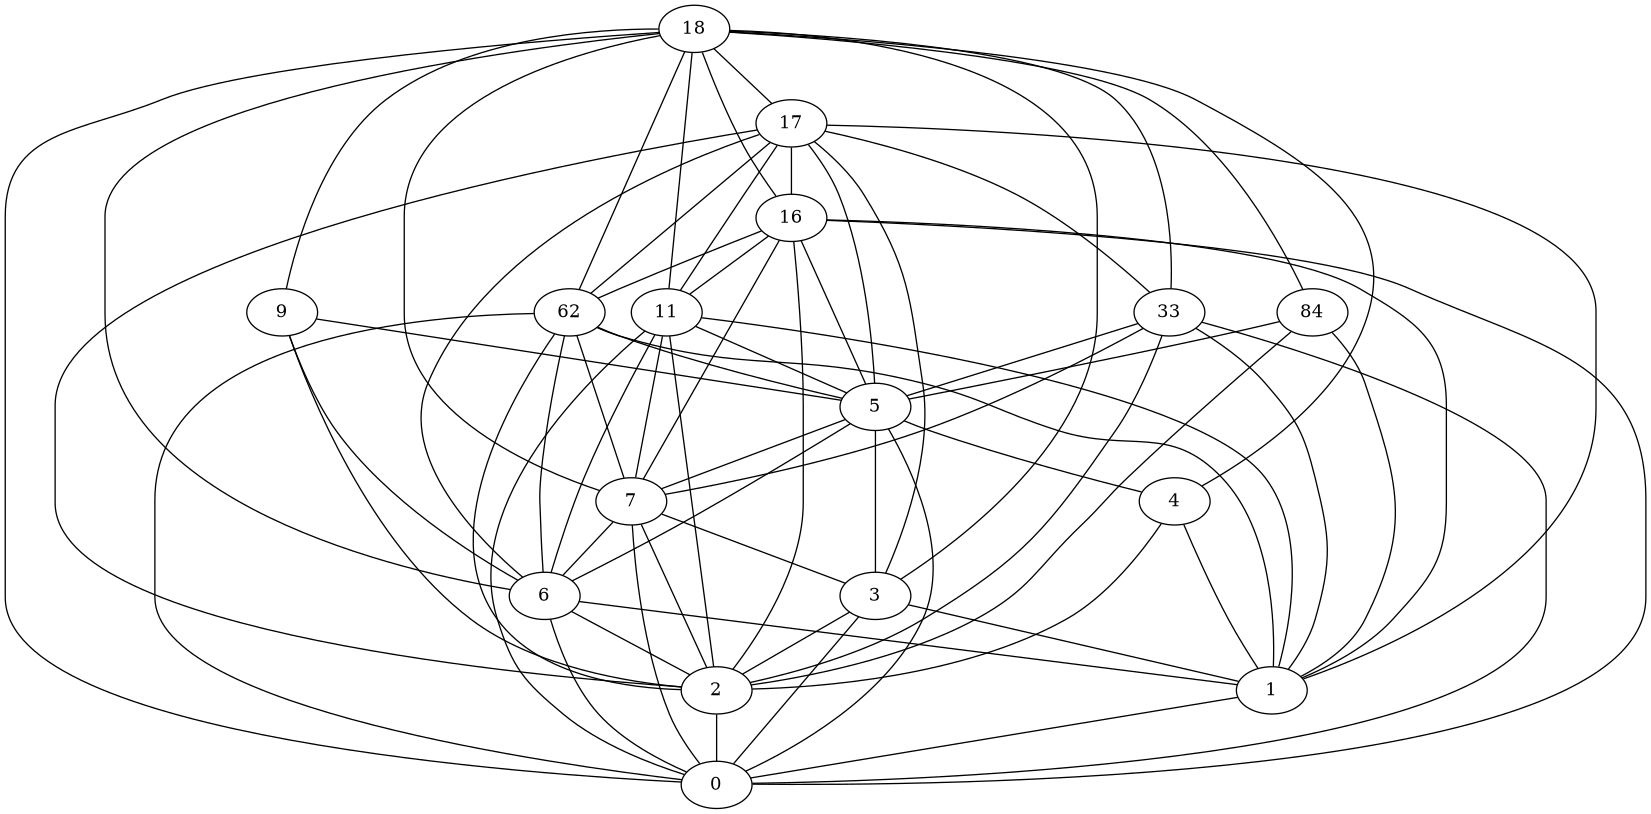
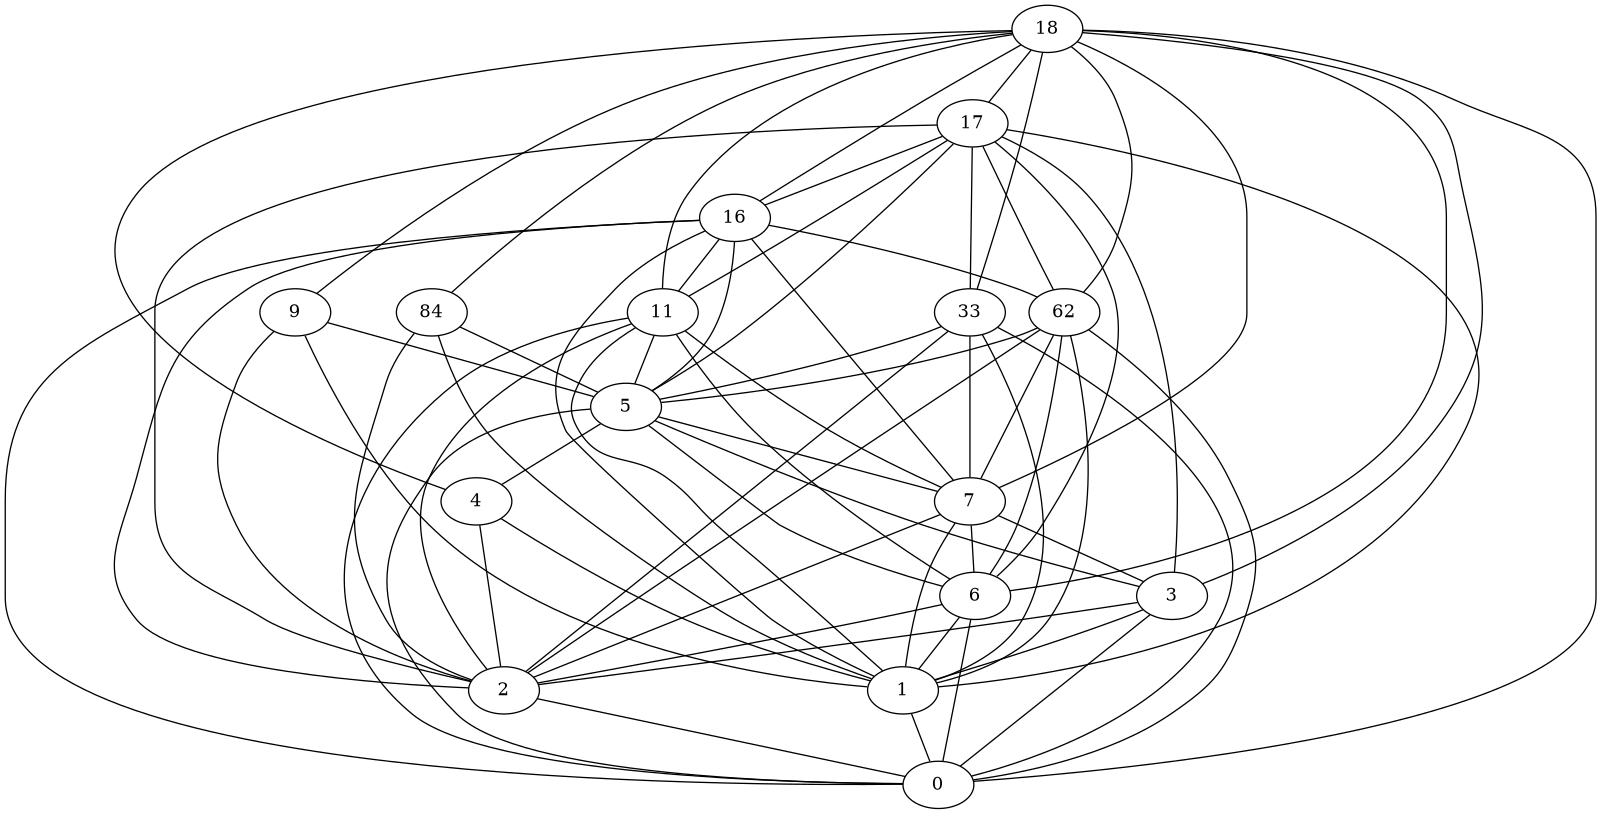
  graph {
    1
    0
    2
    3
    6
    n6 [label=5]
    4
    7
    11
    n10 [label=62]
    n11 [label=33]
    16
    18
    9
    n15 [label=84]
    17
    1 -- 0
    2 -- 0
    3 -- 1
    3 -- 0
    3 -- 2
    6 -- 1
    6 -- 0
    6 -- 2
    n6 -- 0
    n6 -- 3
    n6 -- 6
    n6 -- 4
    n6 -- 7
    4 -- 1
    4 -- 2
-   7 -- 0
+   7 -- 1
    7 -- 2
    7 -- 3
    7 -- 6
    11 -- 1
    11 -- 0
    11 -- 2
    11 -- 6
    11 -- n6
    11 -- 7
    n10 -- 1
    n10 -- 0
    n10 -- 2
    n10 -- 6
    n10 -- n6
    n10 -- 7
    n11 -- 1
    n11 -- 0
    n11 -- 2
    n11 -- n6
    n11 -- 7
    16 -- 1
    16 -- 0
    16 -- 2
    16 -- n6
    16 -- 7
    16 -- 11
    16 -- n10
    18 -- 0
    18 -- 3
    18 -- 6
    18 -- 4
    18 -- 7
    18 -- 11
    18 -- n10
    18 -- n11
    18 -- 16
    18 -- 9
    18 -- n15
    18 -- 17
-   9 -- 6
+   9 -- 1
    9 -- 2
    9 -- n6
    n15 -- 1
    n15 -- 2
    n15 -- n6
    17 -- 1
    17 -- 2
    17 -- 3
    17 -- 6
    17 -- n6
    17 -- 11
    17 -- n10
    17 -- n11
    17 -- 16
  }
